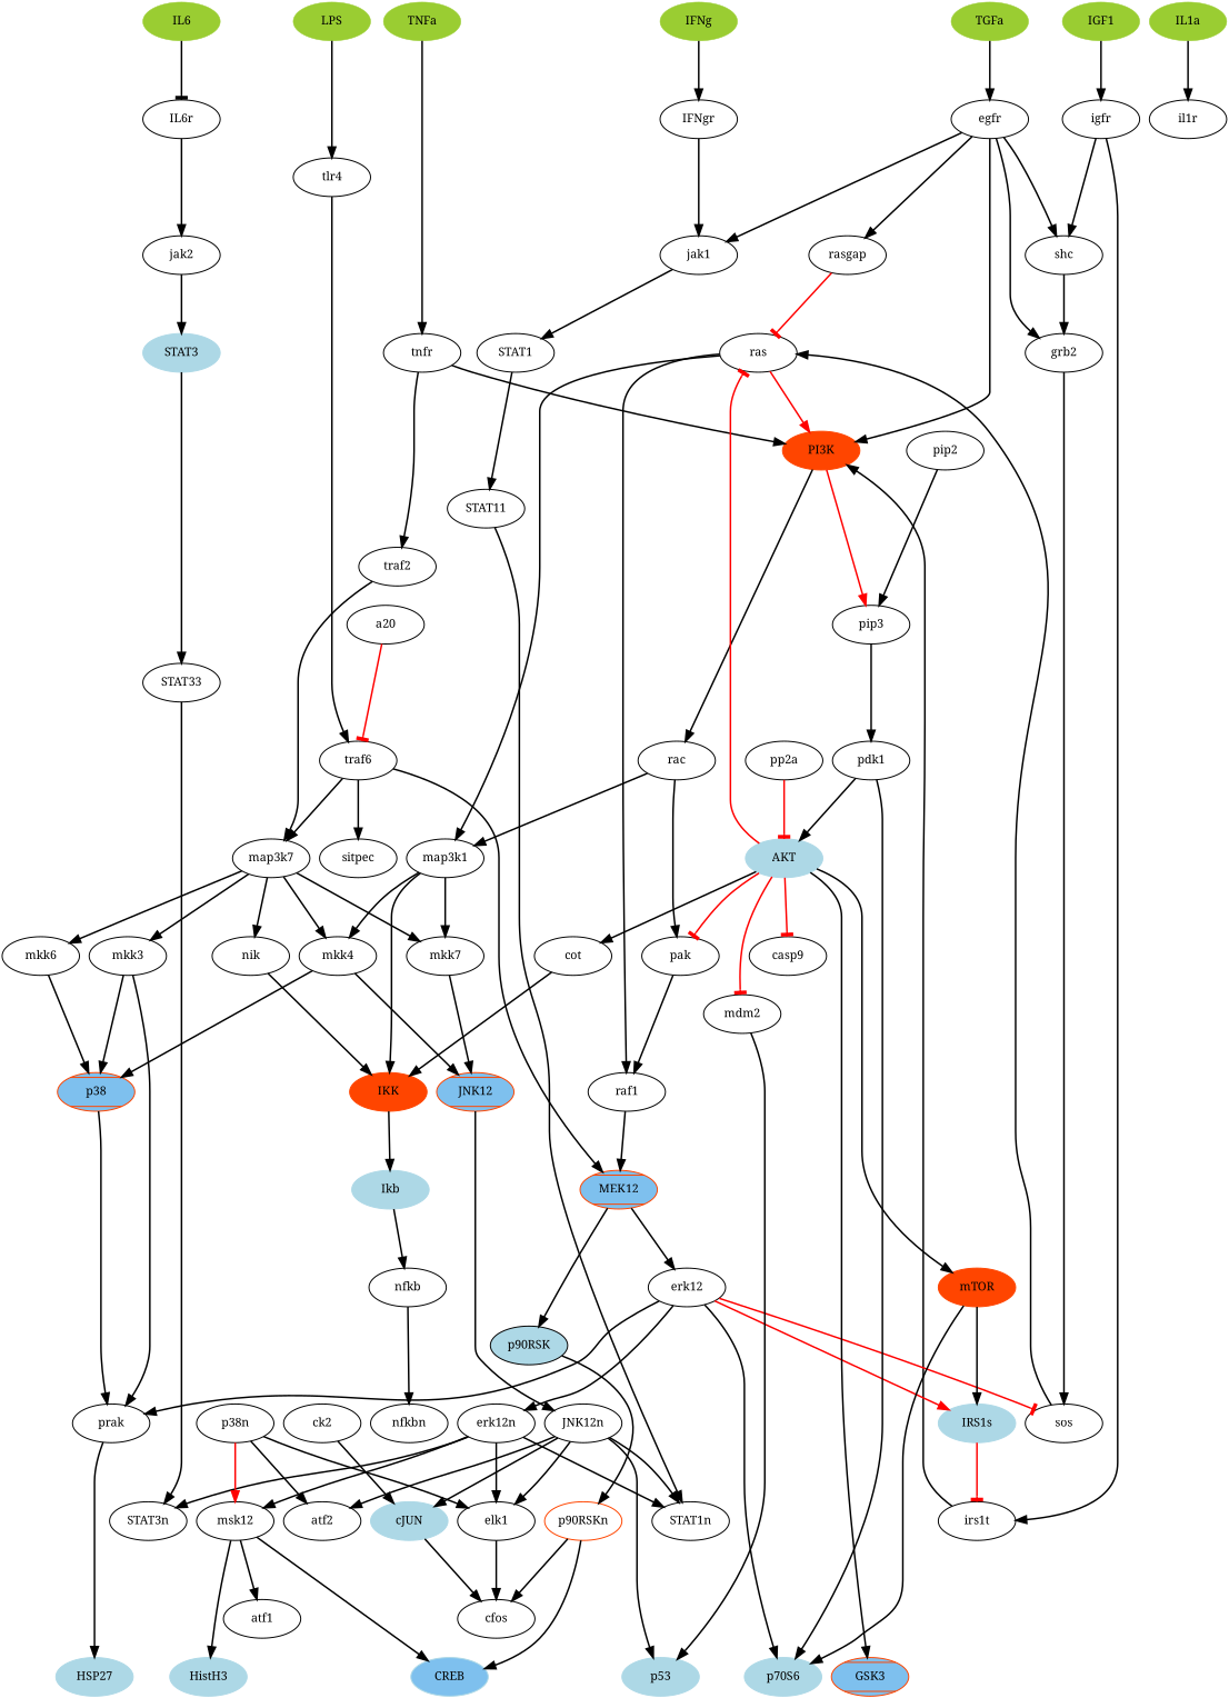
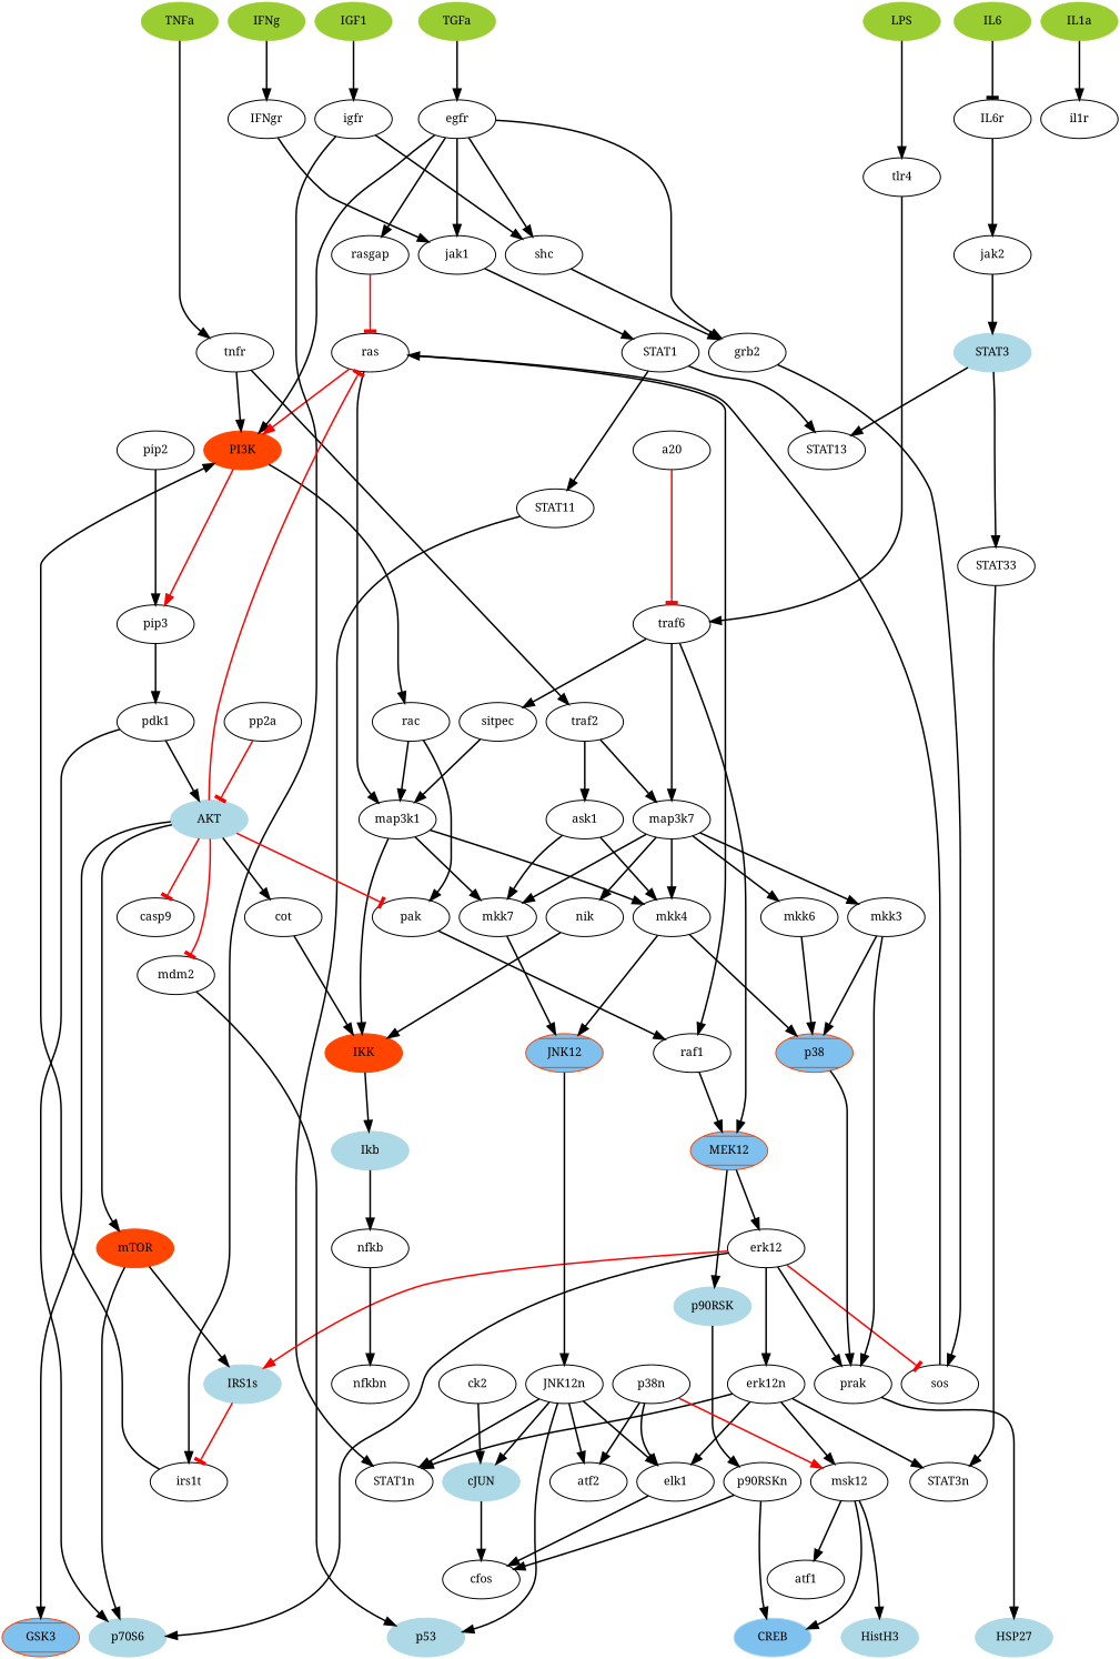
  digraph {
    bgcolor=white
    fontcolor=black
    fontname="Noto Serif"
    rank=same
    rankdir=TB
    splines=TRUE
    node [color=black fillcolor=white fixedsize=FALSE fontcolor=black fontname="Noto Serif" fontsize=22 shape=ellipse style="filled,bold"]
    edge [arrowhead=normal arrowsize=2 arrowtail=none color=black dir=forward fontcolor=black fontname="Noto Serif" fontsize=14 headport=center labelfontsize=11 minlen=3 penwidth=3 style=solid weight=1]
    n1 [height=1 label=STAT1 width=2]
    n2 [color=olivedrab3 fillcolor=olivedrab3 height=1 label=IL6 style=filled width=2]
    n3 [color=olivedrab3 fillcolor=olivedrab3 height=1 label=TGFa style=filled width=2]
    n4 [color=olivedrab3 fillcolor=olivedrab3 height=1 label=IFNg style=filled width=2]
    n5 [color=olivedrab3 fillcolor=olivedrab3 height=1 label=LPS style=filled width=2]
    n6 [color=olivedrab3 fillcolor=olivedrab3 height=1 label=IL1a style=filled width=2]
    n7 [color=olivedrab3 fillcolor=olivedrab3 height=1 label=TNFa style=filled width=2]
    n8 [color=olivedrab3 fillcolor=olivedrab3 height=1 label=IGF1 style=filled width=2]
    n9 [height=1 label=rasgap width=2]
    n10 [height=1 label=jak1 width=2]
    n11 [height=1 label=jak2 width=2]
    n12 [height=1 label=IL6r width=2]
    n13 [height=1 label=egfr width=2]
    n14 [height=1 label=IFNgr width=2]
    n15 [color=lightblue fillcolor=lightblue height=1 label=p70S6 width=2]
    n16 [color=lightblue fillcolor=lightblue height=1 label=HSP27 width=2]
    n17 [color=orangered fillcolor=SkyBlue2 height=1 label=GSK3 style="filled,bold,diagonals" width=2]
    n18 [color=lightblue fillcolor=SkyBlue2 height=1 label=CREB width=2]
    n19 [color=lightblue fillcolor=lightblue height=1 label=p53 width=2]
    n20 [color=lightblue fillcolor=lightblue height=1 label=HistH3 width=2]
    n21 [height=1 label=grb2 width=2]
    n22 [height=1 label=shc width=2]
    n23 [color=orangered fillcolor=orangered height=1 label=PI3K width=2]
    n24 [height=1 label=ras width=2]
    n25 [color=lightblue fillcolor=lightblue height=1 label=STAT3 width=2]
    n26 [height=1 label=STAT11 width=2]
+   n27 [height=1 label=STAT13 width=2]
    n28 [height=1 label=tlr4 width=2]
    n29 [height=1 label=il1r width=2]
    n30 [height=1 label=tnfr width=2]
    n31 [height=1 label=igfr width=2]
    n32 [height=1 label=sos width=2]
    n33 [height=1 label=rac width=2]
    n34 [height=1 label=pip3 width=2]
    n35 [height=1 label=raf1 width=2]
    n36 [height=1 label=map3k1 width=2]
    n37 [height=1 label=STAT33 width=2]
    n38 [height=1 label=STAT1n width=2]
    n39 [height=1 label=traf6 width=2]
    n40 [height=1 label=traf2 width=2]
    n41 [height=1 label=irs1t width=2]
    n42 [height=1 label=STAT3n width=2]
    n43 [color=orangered fillcolor=SkyBlue2 height=1 label=MEK12 style="filled,bold,diagonals" width=2]
    n44 [height=1 label=map3k7 width=2]
    n45 [height=1 label=sitpec width=2]
    n46 [height=1 label=erk12 width=2]
-   n47 [fillcolor=lightblue height=1 label=p90RSK width=2]
+   n47 [color=lightblue fillcolor=lightblue height=1 label=p90RSK width=2]
    n48 [height=1 label=mkk7 width=2]
    n49 [height=1 label=mkk4 width=2]
    n50 [height=1 label=nik width=2]
    n51 [height=1 label=mkk3 width=2]
    n52 [height=1 label=mkk6 width=2]
    n53 [color=lightblue fillcolor=lightblue height=1 label=AKT width=2]
    n54 [height=1 label=pak width=2]
    n55 [height=1 label=cot width=2]
    n56 [color=orangered fillcolor=orangered height=1 label=mTOR width=2]
    n57 [height=1 label=mdm2 width=2]
    n58 [height=1 label=casp9 width=2]
    n59 [color=orangered fillcolor=orangered height=1 label=IKK width=2]
    n60 [color=lightblue fillcolor=lightblue height=1 label=IRS1s width=2]
    n61 [height=1 label=prak width=2]
    n62 [height=1 label=erk12n width=2]
-   n63 [color=orangered height=1 label=p90RSKn width=2]
+   n63 [height=1 label=p90RSKn width=2]
    n64 [height=1 label=nfkb width=2]
    n65 [height=1 label=nfkbn width=2]
    n66 [color=orangered fillcolor=SkyBlue2 height=1 label=p38 style="filled,bold,diagonals" width=2]
    n67 [height=1 label=p38n width=2]
    n68 [height=1 label=msk12 width=2]
    n69 [height=1 label=elk1 width=2]
    n70 [height=1 label=atf2 width=2]
    n71 [color=lightblue fillcolor=lightblue height=1 label=Ikb width=2]
    n72 [color=orangered fillcolor=SkyBlue2 height=1 label=JNK12 style="filled,bold,diagonals" width=2]
    n73 [height=1 label=JNK12n width=2]
    n74 [height=1 label=cfos width=2]
    n75 [color=lightblue fillcolor=lightblue height=1 label=cJUN width=2]
    n76 [height=1 label=pdk1 width=2]
    n77 [height=1 label=pp2a width=2]
    n78 [height=1 label=pip2 width=2]
+   n79 [height=1 label=ask1 width=2]
    n80 [height=1 label=a20 width=2]
    n81 [height=1 label=atf1 width=2]
    n82 [height=1 label=ck2 width=2]
    subgraph sub_1 {
      n1
    }
    subgraph sub_2 {
      rank=source
      n2
      n3
      n4
      n5
      n6
      n7
      n8
    }
    subgraph sub_3 {
      n9
      n10
      n11
    }
    subgraph sub_4 {
      n12
      n13
      n14
    }
    subgraph sub_5 {
      rank=sink
      n15
      n16
      n17
      n18
      n19
      n20
    }
    n1 -> n26
+   n1 -> n27
    n2 -> n12 [arrowhead=tee]
    n3 -> n13
    n4 -> n14
    n5 -> n28
    n6 -> n29
    n7 -> n30
    n8 -> n31
    n9 -> n24 [arrowhead=tee color=red]
    n10 -> n1
    n11 -> n25
    n12 -> n11
    n13 -> n9
    n13 -> n10
    n13 -> n21
    n13 -> n22
    n13 -> n23
    n14 -> n10
    n21 -> n32
    n22 -> n21
    n23 -> n33
    n23 -> n34 [color=red]
    n24 -> n23 [color=red]
    n24 -> n35
    n24 -> n36
+   n25 -> n27
    n25 -> n37
    n26 -> n38
    n28 -> n39
    n30 -> n23
    n30 -> n40
    n31 -> n22
    n31 -> n41
    n32 -> n24
    n33 -> n36
    n33 -> n54
    n34 -> n76
    n35 -> n43
    n36 -> n48
    n36 -> n49
    n36 -> n59
    n37 -> n42
    n39 -> n43
    n39 -> n44
    n39 -> n45
    n40 -> n44
+   n40 -> n79
    n41 -> n23
    n43 -> n46
    n43 -> n47
    n44 -> n48
    n44 -> n49
    n44 -> n50
    n44 -> n51
    n44 -> n52
+   n45 -> n36
    n46 -> n15
    n46 -> n32 [arrowhead=tee color=red]
    n46 -> n60 [color=red]
    n46 -> n61
    n46 -> n62
    n47 -> n63
    n48 -> n72
    n49 -> n66
    n49 -> n72
    n50 -> n59
    n51 -> n61
    n51 -> n66
    n52 -> n66
    n53 -> n17
    n53 -> n24 [arrowhead=tee color=red]
    n53 -> n54 [arrowhead=tee color=red]
    n53 -> n55
    n53 -> n56
    n53 -> n57 [arrowhead=tee color=red]
    n53 -> n58 [arrowhead=tee color=red]
    n54 -> n35
    n55 -> n59
    n56 -> n15
    n56 -> n60
    n57 -> n19
    n59 -> n71
    n60 -> n41 [arrowhead=tee color=red]
    n61 -> n16
    n62 -> n38
    n62 -> n42
    n62 -> n68
    n62 -> n69
    n63 -> n18
    n63 -> n74
    n64 -> n65
    n66 -> n61
    n67 -> n68 [color=red]
    n67 -> n69
    n67 -> n70
    n68 -> n18
    n68 -> n20
    n68 -> n81
    n69 -> n74
    n71 -> n64
    n72 -> n73
    n73 -> n19
    n73 -> n38
    n73 -> n69
    n73 -> n70
    n73 -> n75
    n75 -> n74
    n76 -> n15
    n76 -> n53
    n77 -> n53 [arrowhead=tee color=red]
    n78 -> n34
+   n79 -> n48
+   n79 -> n49
    n80 -> n39 [arrowhead=tee color=red]
    n82 -> n75
  }
